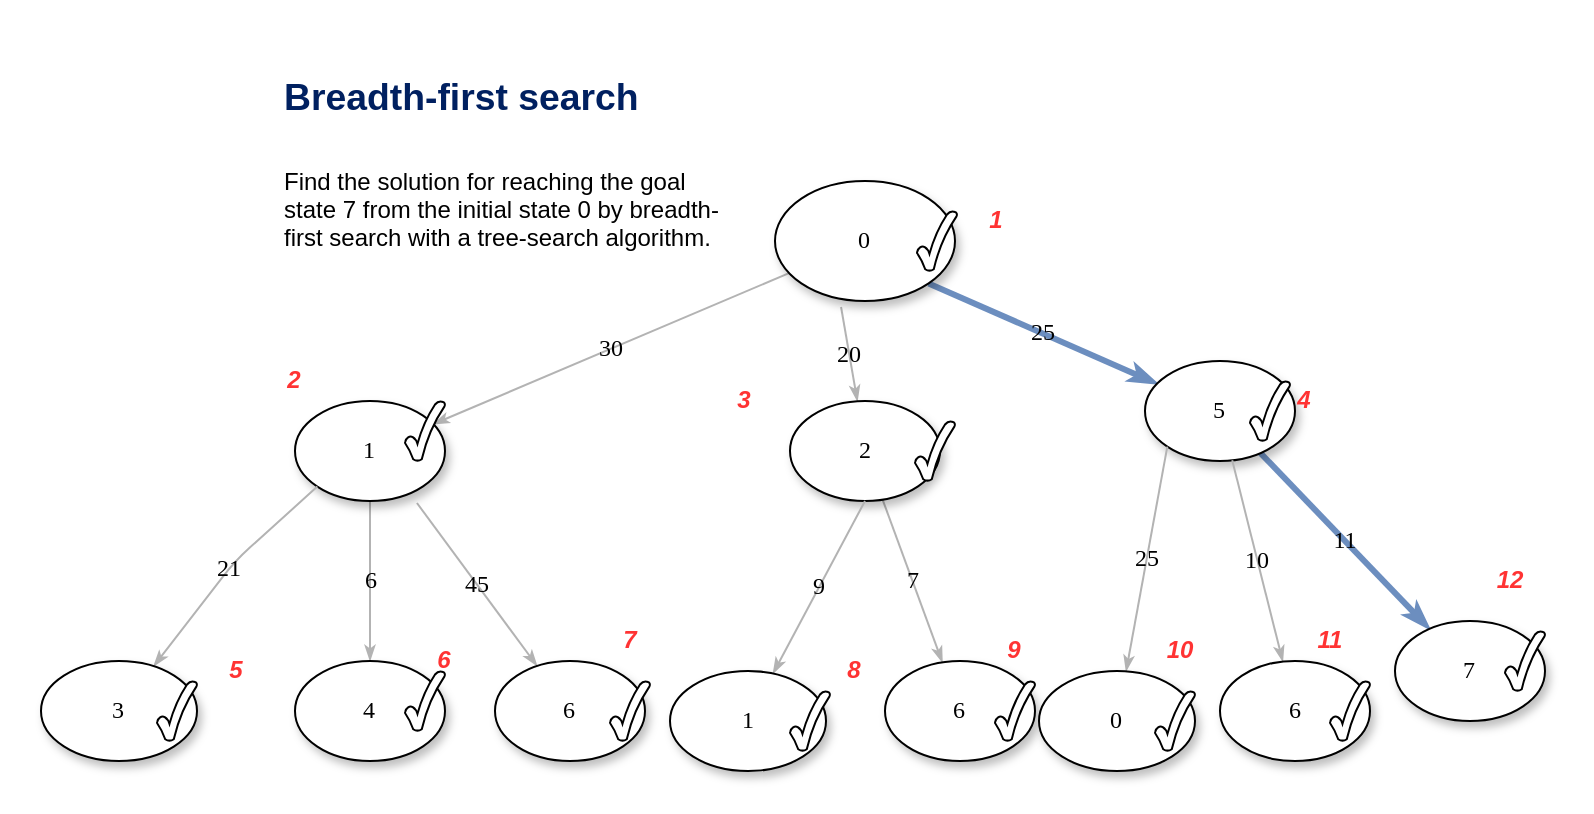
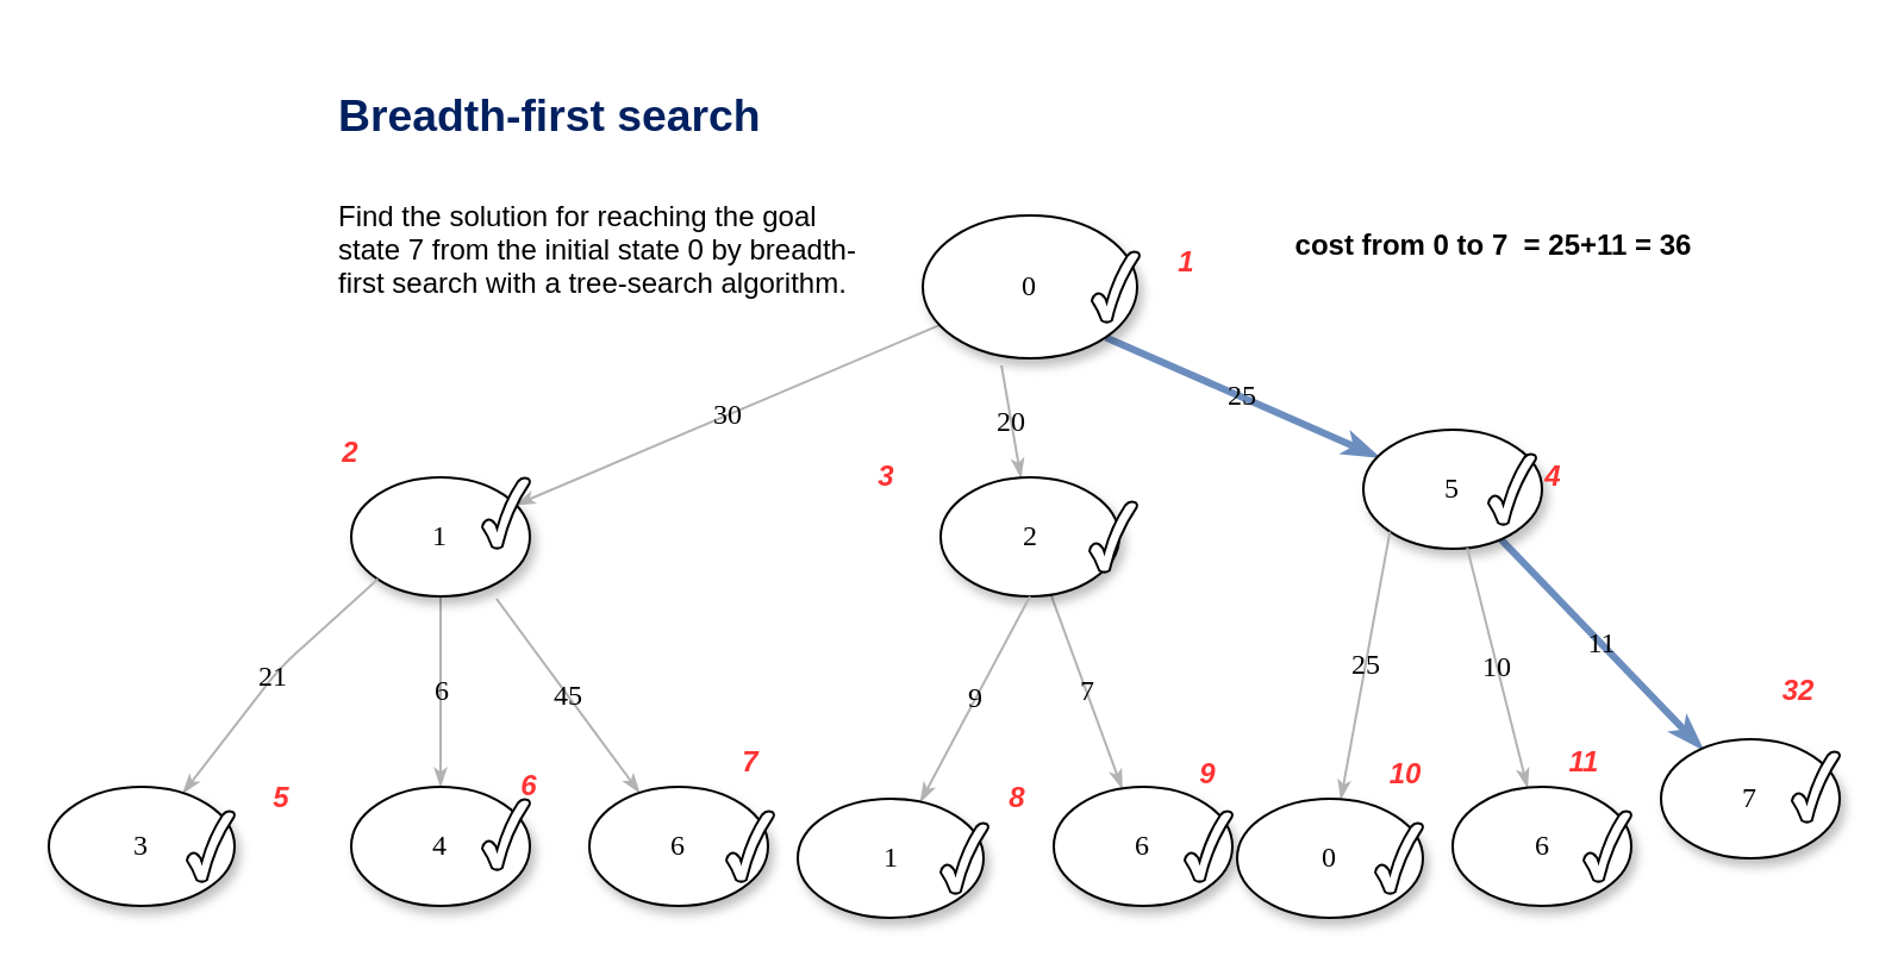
  <mxCell id="0" />
  <mxCell id="1" parent="0" />
  <mxCell id="2" value="25" style="edgeStyle=none;rounded=1;html=1;labelBackgroundColor=none;startArrow=none;startFill=0;startSize=5;endArrow=classicThin;endFill=1;endSize=5;jettySize=auto;orthogonalLoop=1;strokeColor=#6c8ebf;strokeWidth=3;fontFamily=Verdana;fontSize=12;fontColor=#000000;fillColor=#dae8fc;exitX=1;exitY=1;exitDx=0;exitDy=0;" parent="1" source="5" target="8" edge="1"><mxGeometry relative="1" as="geometry"><mxPoint x="959.5" y="200" as="sourcePoint" /></mxGeometry></mxCell>
  <mxCell id="3" value="30" style="edgeStyle=none;rounded=1;html=1;labelBackgroundColor=none;startArrow=none;startFill=0;startSize=5;endArrow=classicThin;endFill=1;endSize=5;jettySize=auto;orthogonalLoop=1;strokeColor=#B3B3B3;strokeWidth=1;fontFamily=Verdana;fontSize=12;fontColor=#000000;" parent="1" source="5" target="15" edge="1"><mxGeometry relative="1" as="geometry" /></mxCell>
  <mxCell id="4" value="20" style="edgeStyle=none;rounded=1;html=1;labelBackgroundColor=none;startArrow=none;startFill=0;startSize=5;endArrow=classicThin;endFill=1;endSize=5;jettySize=auto;orthogonalLoop=1;strokeColor=#B3B3B3;strokeWidth=1;fontFamily=Verdana;fontSize=12;fontColor=#000000;exitX=0.367;exitY=1.05;exitDx=0;exitDy=0;exitPerimeter=0;" parent="1" source="5" target="10" edge="1"><mxGeometry relative="1" as="geometry" /></mxCell>
  <mxCell id="5" value="0" style="ellipse;whiteSpace=wrap;html=1;rounded=0;shadow=1;comic=0;labelBackgroundColor=none;strokeColor=#000000;strokeWidth=1;fillColor=#FFFFFF;fontFamily=Verdana;fontSize=12;fontColor=#000000;align=center;" parent="1" vertex="1"><mxGeometry x="387" y="90" width="90" height="60" as="geometry" /></mxCell>
  <mxCell id="6" value="45" style="edgeStyle=none;rounded=1;html=1;labelBackgroundColor=none;startArrow=none;startFill=0;startSize=5;endArrow=classicThin;endFill=1;endSize=5;jettySize=auto;orthogonalLoop=1;strokeColor=#B3B3B3;strokeWidth=1;fontFamily=Verdana;fontSize=12;fontColor=#000000;exitX=0.813;exitY=1.02;exitDx=0;exitDy=0;exitPerimeter=0;" parent="1" source="15" target="13" edge="1"><mxGeometry relative="1" as="geometry" /></mxCell>
  <mxCell id="7" value="11" style="edgeStyle=none;rounded=1;html=1;labelBackgroundColor=none;startArrow=none;startFill=0;startSize=5;endArrow=classicThin;endFill=1;endSize=5;jettySize=auto;orthogonalLoop=1;strokeColor=#6c8ebf;strokeWidth=3;fontFamily=Verdana;fontSize=12;fontColor=#000000;fillColor=#dae8fc;" parent="1" source="8" target="12" edge="1"><mxGeometry relative="1" as="geometry" /></mxCell>
  <mxCell id="8" value="&lt;span&gt;5&lt;/span&gt;" style="ellipse;whiteSpace=wrap;html=1;rounded=0;shadow=1;comic=0;labelBackgroundColor=none;strokeColor=#000000;strokeWidth=1;fillColor=#FFFFFF;fontFamily=Verdana;fontSize=12;fontColor=#000000;align=center;" parent="1" vertex="1"><mxGeometry x="572" y="180" width="75" height="50" as="geometry" /></mxCell>
  <mxCell id="9" value="7" style="edgeStyle=none;rounded=1;html=1;labelBackgroundColor=none;startArrow=none;startFill=0;startSize=5;endArrow=classicThin;endFill=1;endSize=5;jettySize=auto;orthogonalLoop=1;strokeColor=#B3B3B3;strokeWidth=1;fontFamily=Verdana;fontSize=12;fontColor=#000000;" parent="1" source="10" target="11" edge="1"><mxGeometry relative="1" as="geometry" /></mxCell>
  <mxCell id="10" value="&lt;span&gt;2&lt;/span&gt;" style="ellipse;whiteSpace=wrap;html=1;rounded=0;shadow=1;comic=0;labelBackgroundColor=none;strokeColor=#000000;strokeWidth=1;fillColor=#FFFFFF;fontFamily=Verdana;fontSize=12;fontColor=#000000;align=center;" parent="1" vertex="1"><mxGeometry x="394.5" y="200" width="75" height="50" as="geometry" /></mxCell>
  <mxCell id="11" value="&lt;span&gt;6&lt;/span&gt;" style="ellipse;whiteSpace=wrap;html=1;rounded=0;shadow=1;comic=0;labelBackgroundColor=none;strokeColor=#000000;strokeWidth=1;fillColor=#FFFFFF;fontFamily=Verdana;fontSize=12;fontColor=#000000;align=center;" parent="1" vertex="1"><mxGeometry x="442" y="330" width="75" height="50" as="geometry" /></mxCell>
  <mxCell id="12" value="&lt;span&gt;7&lt;/span&gt;" style="ellipse;whiteSpace=wrap;html=1;rounded=0;shadow=1;comic=0;labelBackgroundColor=none;strokeColor=#000000;strokeWidth=1;fillColor=#FFFFFF;fontFamily=Verdana;fontSize=12;fontColor=#000000;align=center;" parent="1" vertex="1"><mxGeometry x="697" y="310" width="75" height="50" as="geometry" /></mxCell>
  <mxCell id="13" value="&lt;span&gt;6&lt;/span&gt;" style="ellipse;whiteSpace=wrap;html=1;rounded=0;shadow=1;comic=0;labelBackgroundColor=none;strokeColor=#000000;strokeWidth=1;fillColor=#FFFFFF;fontFamily=Verdana;fontSize=12;fontColor=#000000;align=center;" parent="1" vertex="1"><mxGeometry x="247" y="330" width="75" height="50" as="geometry" /></mxCell>
  <mxCell id="14" value="6" style="edgeStyle=none;rounded=1;html=1;labelBackgroundColor=none;startArrow=none;startFill=0;startSize=5;endArrow=classicThin;endFill=1;endSize=5;jettySize=auto;orthogonalLoop=1;strokeColor=#B3B3B3;strokeWidth=1;fontFamily=Verdana;fontSize=12;fontColor=#000000;" parent="1" source="15" target="17" edge="1"><mxGeometry relative="1" as="geometry" /></mxCell>
  <mxCell id="15" value="1" style="ellipse;whiteSpace=wrap;html=1;rounded=0;shadow=1;comic=0;labelBackgroundColor=none;strokeColor=#000000;strokeWidth=1;fillColor=#FFFFFF;fontFamily=Verdana;fontSize=12;fontColor=#000000;align=center;" parent="1" vertex="1"><mxGeometry x="147" y="200" width="75" height="50" as="geometry" /></mxCell>
  <mxCell id="16" value="21" style="edgeStyle=none;rounded=1;html=1;labelBackgroundColor=none;startArrow=none;startFill=0;startSize=5;endArrow=classicThin;endFill=1;endSize=5;jettySize=auto;orthogonalLoop=1;strokeColor=#B3B3B3;strokeWidth=1;fontFamily=Verdana;fontSize=12;fontColor=#000000;exitX=0;exitY=1;exitDx=0;exitDy=0;" parent="1" source="15" target="18" edge="1"><mxGeometry relative="1" as="geometry"><Array as="points"><mxPoint x="117" y="280" /></Array></mxGeometry></mxCell>
  <mxCell id="17" value="&lt;span&gt;4&lt;/span&gt;" style="ellipse;whiteSpace=wrap;html=1;rounded=0;shadow=1;comic=0;labelBackgroundColor=none;strokeColor=#000000;strokeWidth=1;fillColor=#FFFFFF;fontFamily=Verdana;fontSize=12;fontColor=#000000;align=center;" parent="1" vertex="1"><mxGeometry x="147" y="330" width="75" height="50" as="geometry" /></mxCell>
  <mxCell id="18" value="&lt;span&gt;3&lt;/span&gt;" style="ellipse;whiteSpace=wrap;html=1;rounded=0;shadow=1;comic=0;labelBackgroundColor=none;strokeColor=#000000;strokeWidth=1;fillColor=#FFFFFF;fontFamily=Verdana;fontSize=12;fontColor=#000000;align=center;" parent="1" vertex="1"><mxGeometry x="20" y="330" width="78" height="50" as="geometry" /></mxCell>
  <mxCell id="19" value="&lt;h1&gt;&lt;p class=&quot;MsoListParagraph&quot; style=&quot;margin-left: 18.0pt ; text-align: justify ; text-indent: -18.0pt ; line-height: 107%&quot;&gt;&lt;b&gt;&lt;span style=&quot;font-size: 14.0pt ; line-height: 107% ; color: #002060&quot;&gt;Breadth-first search&lt;/span&gt;&lt;/b&gt;&lt;/p&gt;&lt;/h1&gt;&lt;p&gt;Find the solution for reaching the goal state 7 from the initial state 0 by breadth-first search with a tree-search algorithm.&lt;/p&gt;" style="text;html=1;strokeColor=none;fillColor=none;spacing=5;spacingTop=-20;whiteSpace=wrap;overflow=hidden;rounded=0;" parent="1" vertex="1"><mxGeometry x="137" y="20" width="235" height="120" as="geometry" /></mxCell>
+ <mxCell id="20" value="&lt;b&gt;cost from 0 to 7&amp;nbsp; = 25+11 = 36&lt;br&gt;&lt;br&gt;&lt;/b&gt;" style="text;html=1;strokeColor=none;fillColor=none;align=center;verticalAlign=middle;whiteSpace=wrap;rounded=0;" parent="1" vertex="1"><mxGeometry x="527" y="90" width="200" height="40" as="geometry" /></mxCell>
  <mxCell id="21" value="&lt;b&gt;&lt;i&gt;&lt;font color=&quot;#ff3333&quot;&gt;1&lt;/font&gt;&lt;/i&gt;&lt;/b&gt;" style="text;html=1;strokeColor=none;fillColor=none;align=center;verticalAlign=middle;whiteSpace=wrap;rounded=0;" vertex="1" parent="1"><mxGeometry x="478" y="100" width="40" height="20" as="geometry" /></mxCell>
  <mxCell id="22" value="&lt;b&gt;&lt;i&gt;&lt;font color=&quot;#ff3333&quot;&gt;2&lt;/font&gt;&lt;/i&gt;&lt;/b&gt;" style="text;html=1;strokeColor=none;fillColor=none;align=center;verticalAlign=middle;whiteSpace=wrap;rounded=0;" vertex="1" parent="1"><mxGeometry x="127" y="180" width="40" height="20" as="geometry" /></mxCell>
  <mxCell id="23" value="&lt;b&gt;&lt;i&gt;&lt;font color=&quot;#ff3333&quot;&gt;3&lt;/font&gt;&lt;/i&gt;&lt;/b&gt;" style="text;html=1;strokeColor=none;fillColor=none;align=center;verticalAlign=middle;whiteSpace=wrap;rounded=0;" vertex="1" parent="1"><mxGeometry x="352" y="190" width="40" height="20" as="geometry" /></mxCell>
  <mxCell id="24" value="&lt;b&gt;&lt;i&gt;&lt;font color=&quot;#ff3333&quot;&gt;4&lt;/font&gt;&lt;/i&gt;&lt;/b&gt;" style="text;html=1;strokeColor=none;fillColor=none;align=center;verticalAlign=middle;whiteSpace=wrap;rounded=0;" vertex="1" parent="1"><mxGeometry x="632" y="190" width="40" height="20" as="geometry" /></mxCell>
  <mxCell id="25" value="&lt;b&gt;&lt;i&gt;&lt;font color=&quot;#ff3333&quot;&gt;5&lt;/font&gt;&lt;/i&gt;&lt;/b&gt;" style="text;html=1;strokeColor=none;fillColor=none;align=center;verticalAlign=middle;whiteSpace=wrap;rounded=0;" vertex="1" parent="1"><mxGeometry x="98" y="325" width="40" height="20" as="geometry" /></mxCell>
  <mxCell id="26" value="&lt;b&gt;&lt;i&gt;&lt;font color=&quot;#ff3333&quot;&gt;6&lt;/font&gt;&lt;/i&gt;&lt;/b&gt;" style="text;html=1;strokeColor=none;fillColor=none;align=center;verticalAlign=middle;whiteSpace=wrap;rounded=0;" vertex="1" parent="1"><mxGeometry x="202" y="320" width="40" height="20" as="geometry" /></mxCell>
  <mxCell id="27" value="&lt;b&gt;&lt;i&gt;&lt;font color=&quot;#ff3333&quot;&gt;7&lt;/font&gt;&lt;/i&gt;&lt;/b&gt;" style="text;html=1;strokeColor=none;fillColor=none;align=center;verticalAlign=middle;whiteSpace=wrap;rounded=0;" vertex="1" parent="1"><mxGeometry x="294.5" y="310" width="40" height="20" as="geometry" /></mxCell>
  <mxCell id="28" value="9" style="edgeStyle=none;rounded=1;html=1;labelBackgroundColor=none;startArrow=none;startFill=0;startSize=5;endArrow=classicThin;endFill=1;endSize=5;jettySize=auto;orthogonalLoop=1;strokeColor=#B3B3B3;strokeWidth=1;fontFamily=Verdana;fontSize=12;fontColor=#000000;exitX=0.5;exitY=1;exitDx=0;exitDy=0;" edge="1" parent="1" target="29" source="10"><mxGeometry relative="1" as="geometry"><Array as="points" /><mxPoint x="456.162" y="247.796" as="sourcePoint" /></mxGeometry></mxCell>
  <mxCell id="29" value="&lt;span&gt;1&lt;/span&gt;" style="ellipse;whiteSpace=wrap;html=1;rounded=0;shadow=1;comic=0;labelBackgroundColor=none;strokeColor=#000000;strokeWidth=1;fillColor=#FFFFFF;fontFamily=Verdana;fontSize=12;fontColor=#000000;align=center;" vertex="1" parent="1"><mxGeometry x="334.5" y="335" width="78" height="50" as="geometry" /></mxCell>
  <mxCell id="30" value="&lt;b&gt;&lt;i&gt;&lt;font color=&quot;#ff3333&quot;&gt;8&lt;/font&gt;&lt;/i&gt;&lt;/b&gt;" style="text;html=1;strokeColor=none;fillColor=none;align=center;verticalAlign=middle;whiteSpace=wrap;rounded=0;" vertex="1" parent="1"><mxGeometry x="407" y="325" width="40" height="20" as="geometry" /></mxCell>
  <mxCell id="31" value="&lt;b&gt;&lt;i&gt;&lt;font color=&quot;#ff3333&quot;&gt;9&lt;/font&gt;&lt;/i&gt;&lt;/b&gt;" style="text;html=1;strokeColor=none;fillColor=none;align=center;verticalAlign=middle;whiteSpace=wrap;rounded=0;" vertex="1" parent="1"><mxGeometry x="487" y="315" width="40" height="20" as="geometry" /></mxCell>
  <mxCell id="32" value="10" style="edgeStyle=none;rounded=1;html=1;labelBackgroundColor=none;startArrow=none;startFill=0;startSize=5;endArrow=classicThin;endFill=1;endSize=5;jettySize=auto;orthogonalLoop=1;strokeColor=#B3B3B3;strokeWidth=1;fontFamily=Verdana;fontSize=12;fontColor=#000000;" edge="1" parent="1" target="33" source="8"><mxGeometry relative="1" as="geometry"><mxPoint x="589.9" y="248.474" as="sourcePoint" /></mxGeometry></mxCell>
  <mxCell id="33" value="&lt;span&gt;6&lt;/span&gt;" style="ellipse;whiteSpace=wrap;html=1;rounded=0;shadow=1;comic=0;labelBackgroundColor=none;strokeColor=#000000;strokeWidth=1;fillColor=#FFFFFF;fontFamily=Verdana;fontSize=12;fontColor=#000000;align=center;" vertex="1" parent="1"><mxGeometry x="609.5" y="330" width="75" height="50" as="geometry" /></mxCell>
  <mxCell id="34" value="25" style="edgeStyle=none;rounded=1;html=1;labelBackgroundColor=none;startArrow=none;startFill=0;startSize=5;endArrow=classicThin;endFill=1;endSize=5;jettySize=auto;orthogonalLoop=1;strokeColor=#B3B3B3;strokeWidth=1;fontFamily=Verdana;fontSize=12;fontColor=#000000;exitX=0;exitY=1;exitDx=0;exitDy=0;" edge="1" parent="1" target="35" source="8"><mxGeometry relative="1" as="geometry"><Array as="points" /><mxPoint x="577" y="250" as="sourcePoint" /></mxGeometry></mxCell>
  <mxCell id="35" value="&lt;span&gt;0&lt;/span&gt;" style="ellipse;whiteSpace=wrap;html=1;rounded=0;shadow=1;comic=0;labelBackgroundColor=none;strokeColor=#000000;strokeWidth=1;fillColor=#FFFFFF;fontFamily=Verdana;fontSize=12;fontColor=#000000;align=center;" vertex="1" parent="1"><mxGeometry x="519" y="335" width="78" height="50" as="geometry" /></mxCell>
  <mxCell id="36" value="&lt;b&gt;&lt;i&gt;&lt;font color=&quot;#ff3333&quot;&gt;10&lt;/font&gt;&lt;/i&gt;&lt;/b&gt;" style="text;html=1;strokeColor=none;fillColor=none;align=center;verticalAlign=middle;whiteSpace=wrap;rounded=0;" vertex="1" parent="1"><mxGeometry x="569.5" y="315" width="40" height="20" as="geometry" /></mxCell>
  <mxCell id="37" value="&lt;b&gt;&lt;i&gt;&lt;font color=&quot;#ff3333&quot;&gt;11&lt;/font&gt;&lt;/i&gt;&lt;/b&gt;" style="text;html=1;strokeColor=none;fillColor=none;align=center;verticalAlign=middle;whiteSpace=wrap;rounded=0;" vertex="1" parent="1"><mxGeometry x="644.5" y="310" width="40" height="20" as="geometry" /></mxCell>
- <mxCell id="38" value="&lt;b&gt;&lt;i&gt;&lt;font color=&quot;#ff3333&quot;&gt;12&lt;/font&gt;&lt;/i&gt;&lt;/b&gt;" style="text;html=1;strokeColor=none;fillColor=none;align=center;verticalAlign=middle;whiteSpace=wrap;rounded=0;" vertex="1" parent="1"><mxGeometry x="734.5" y="280" width="40" height="20" as="geometry" /></mxCell>
+ <mxCell id="38" value="&lt;b&gt;&lt;i&gt;&lt;font color=&quot;#ff3333&quot;&gt;32&lt;/font&gt;&lt;/i&gt;&lt;/b&gt;" style="text;html=1;strokeColor=none;fillColor=none;align=center;verticalAlign=middle;whiteSpace=wrap;rounded=0;" vertex="1" parent="1"><mxGeometry x="734.5" y="280" width="40" height="20" as="geometry" /></mxCell>
  <mxCell id="39" value="" style="verticalLabelPosition=bottom;verticalAlign=top;html=1;shape=mxgraph.basic.tick;labelBackgroundColor=none;fontColor=none;" vertex="1" parent="1"><mxGeometry x="202" y="200" width="20" height="30" as="geometry" /></mxCell>
  <mxCell id="40" value="" style="verticalLabelPosition=bottom;verticalAlign=top;html=1;shape=mxgraph.basic.tick;labelBackgroundColor=none;fontColor=none;" vertex="1" parent="1"><mxGeometry x="457" y="210" width="20" height="30" as="geometry" /></mxCell>
  <mxCell id="41" value="" style="verticalLabelPosition=bottom;verticalAlign=top;html=1;shape=mxgraph.basic.tick;labelBackgroundColor=none;fontColor=none;" vertex="1" parent="1"><mxGeometry x="458" y="105" width="20" height="30" as="geometry" /></mxCell>
  <mxCell id="42" value="" style="verticalLabelPosition=bottom;verticalAlign=top;html=1;shape=mxgraph.basic.tick;labelBackgroundColor=none;fontColor=none;" vertex="1" parent="1"><mxGeometry x="752" y="315" width="20" height="30" as="geometry" /></mxCell>
  <mxCell id="43" value="" style="verticalLabelPosition=bottom;verticalAlign=top;html=1;shape=mxgraph.basic.tick;labelBackgroundColor=none;fontColor=none;" vertex="1" parent="1"><mxGeometry x="664.5" y="340" width="20" height="30" as="geometry" /></mxCell>
  <mxCell id="44" value="" style="verticalLabelPosition=bottom;verticalAlign=top;html=1;shape=mxgraph.basic.tick;labelBackgroundColor=none;fontColor=none;" vertex="1" parent="1"><mxGeometry x="497" y="340" width="20" height="30" as="geometry" /></mxCell>
  <mxCell id="45" value="" style="verticalLabelPosition=bottom;verticalAlign=top;html=1;shape=mxgraph.basic.tick;labelBackgroundColor=none;fontColor=none;" vertex="1" parent="1"><mxGeometry x="577" y="345" width="20" height="30" as="geometry" /></mxCell>
  <mxCell id="46" value="" style="verticalLabelPosition=bottom;verticalAlign=top;html=1;shape=mxgraph.basic.tick;labelBackgroundColor=none;fontColor=none;" vertex="1" parent="1"><mxGeometry x="394.5" y="345" width="20" height="30" as="geometry" /></mxCell>
  <mxCell id="47" value="" style="verticalLabelPosition=bottom;verticalAlign=top;html=1;shape=mxgraph.basic.tick;labelBackgroundColor=none;fontColor=none;" vertex="1" parent="1"><mxGeometry x="304.5" y="340" width="20" height="30" as="geometry" /></mxCell>
  <mxCell id="48" value="" style="verticalLabelPosition=bottom;verticalAlign=top;html=1;shape=mxgraph.basic.tick;labelBackgroundColor=none;fontColor=none;" vertex="1" parent="1"><mxGeometry x="78" y="340" width="20" height="30" as="geometry" /></mxCell>
  <mxCell id="49" value="" style="verticalLabelPosition=bottom;verticalAlign=top;html=1;shape=mxgraph.basic.tick;labelBackgroundColor=none;fontColor=none;" vertex="1" parent="1"><mxGeometry x="202" y="335" width="20" height="30" as="geometry" /></mxCell>
  <mxCell id="50" value="" style="verticalLabelPosition=bottom;verticalAlign=top;html=1;shape=mxgraph.basic.tick;labelBackgroundColor=none;fontColor=none;" vertex="1" parent="1"><mxGeometry x="624.5" y="190" width="20" height="30" as="geometry" /></mxCell>
